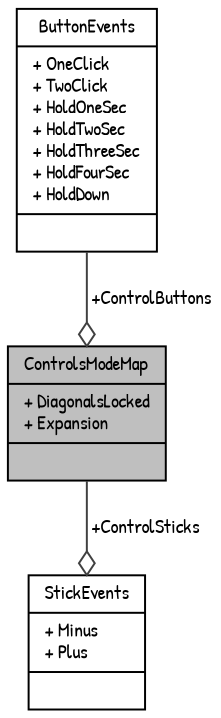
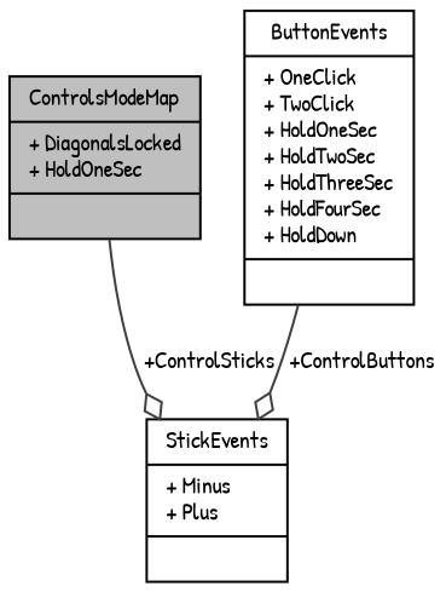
  digraph {
    fontname="Patrick Hand"
    node [color=black fillcolor=white fontname="Patrick Hand" fontsize=10 shape=record style=filled]
    edge [arrowhead=odiamond color=grey25 fontname="Patrick Hand" fontsize=10 labelfontname=Helvetica labelfontsize=10 style=solid]
-   n1 [fillcolor=grey75 fontcolor=black height=0.2 label="{ControlsModeMap\n|+ DiagonalsLocked\l+ Expansion\l|}" width=0.4]
+   n1 [fillcolor=grey75 fontcolor=black height=0.2 label="{ControlsModeMap\n|+ DiagonalsLocked\l+ HoldOneSec\l|}" width=0.4]
    n2 [height=0.2 label="{StickEvents\n|+ Minus\l+ Plus\l|}" width=0.4]
    n3 [height=0.2 label="{ButtonEvents\n|+ OneClick\l+ TwoClick\l+ HoldOneSec\l+ HoldTwoSec\l+ HoldThreeSec\l+ HoldFourSec\l+ HoldDown\l|}" width=0.4]
    n1 -> n2 [label=" +ControlSticks"]
-   n3 -> n1 [label=" +ControlButtons"]
+   n3 -> n2 [label=" +ControlButtons"]
  }
